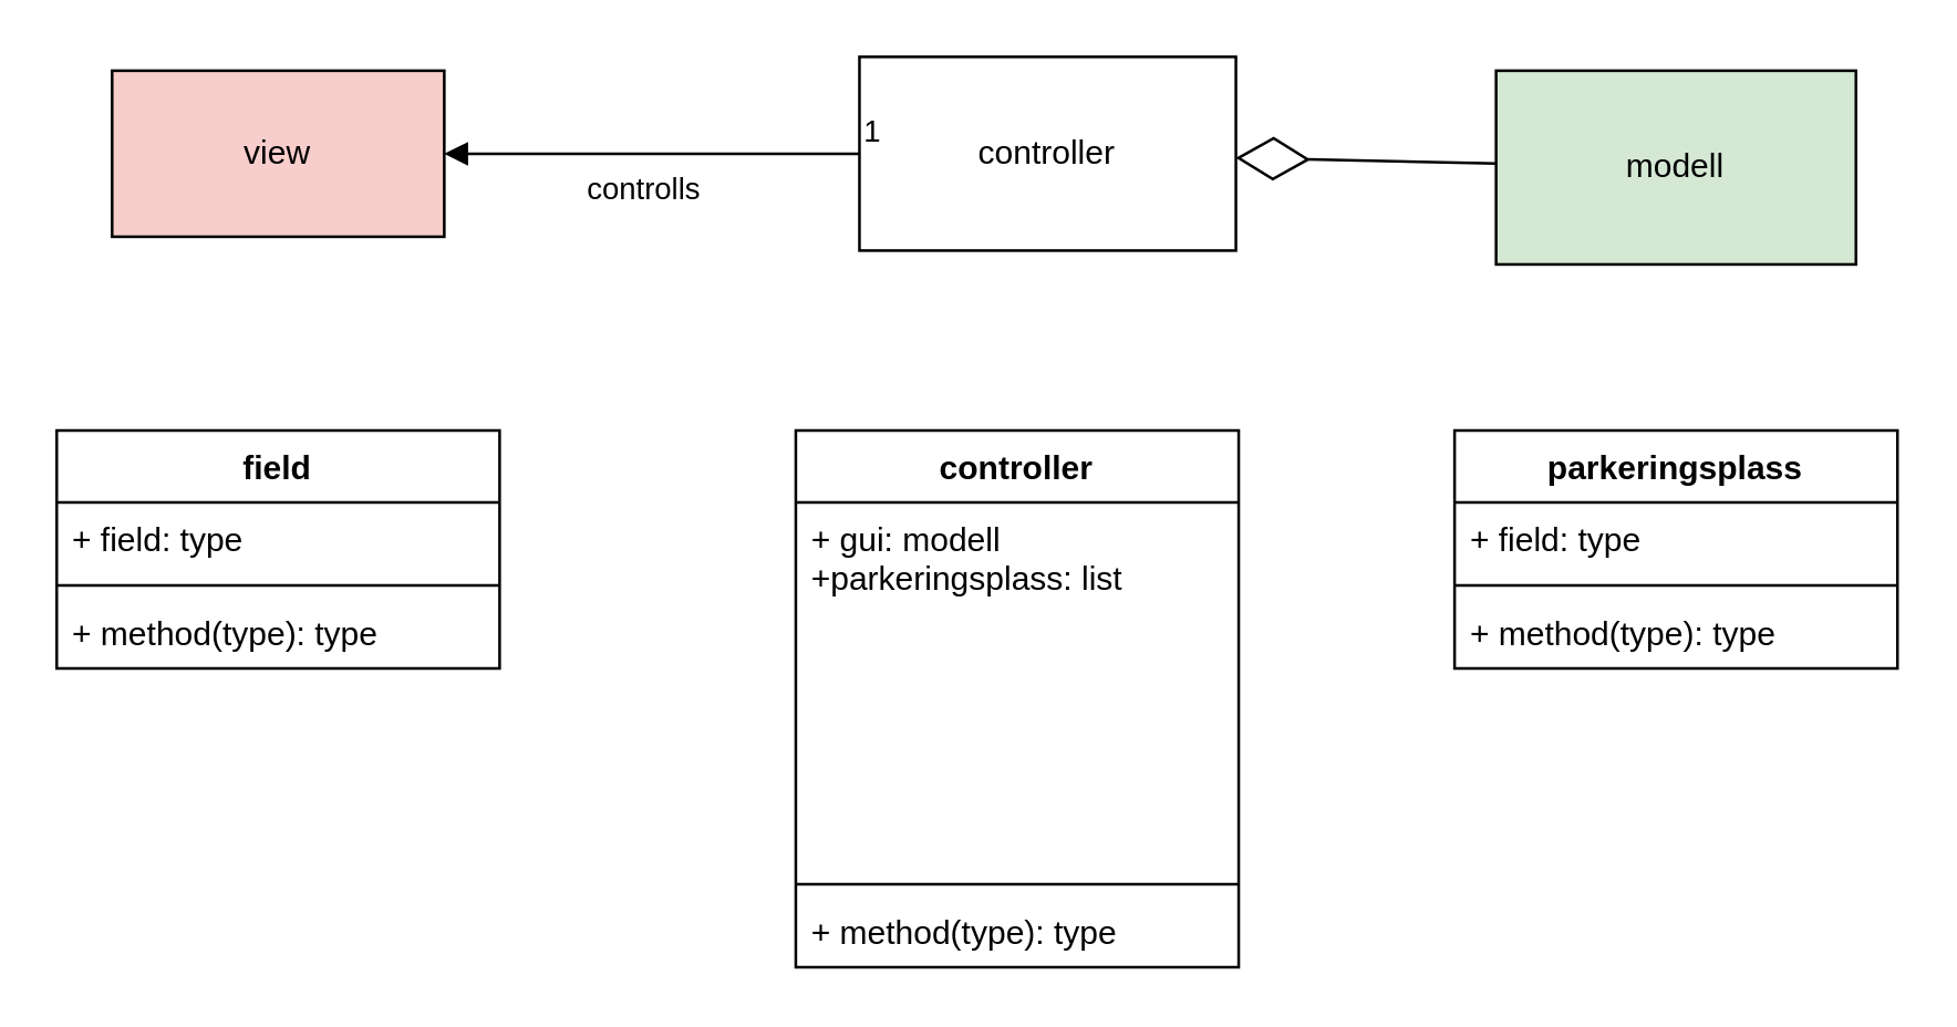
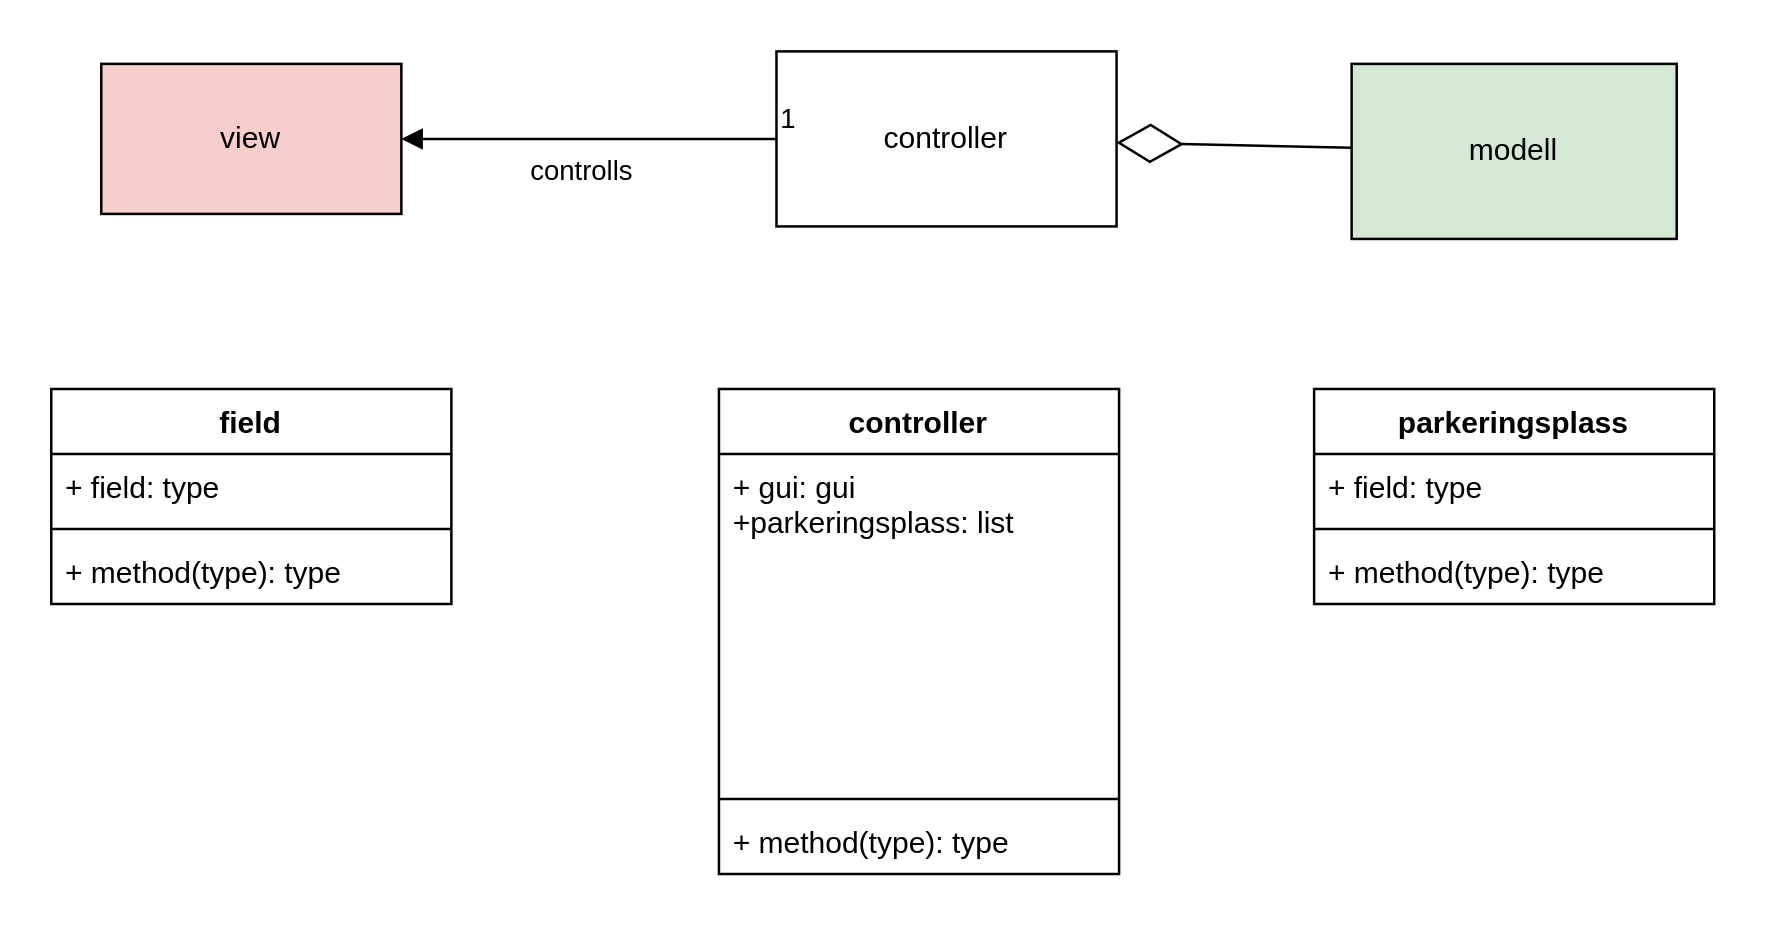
  <mxCell id="0" />
  <mxCell id="1" parent="0" />
  <mxCell id="2" value="view" style="rounded=0;whiteSpace=wrap;html=1;fillColor=#f8cecc;" vertex="1" parent="1"><mxGeometry x="40" y="25" width="120" height="60" as="geometry" /></mxCell>
  <mxCell id="3" value="controller" style="rounded=0;whiteSpace=wrap;html=1;" vertex="1" parent="1"><mxGeometry x="310" y="20" width="136" height="70" as="geometry" /></mxCell>
  <mxCell id="4" value="modell" style="rounded=0;whiteSpace=wrap;html=1;fillColor=#d5e8d4;" vertex="1" parent="1"><mxGeometry x="540" y="25" width="130" height="70" as="geometry" /></mxCell>
  <mxCell id="5" value="field" style="swimlane;fontStyle=1;align=center;verticalAlign=top;childLayout=stackLayout;horizontal=1;startSize=26;horizontalStack=0;resizeParent=1;resizeParentMax=0;resizeLast=0;collapsible=1;marginBottom=0;" vertex="1" parent="1"><mxGeometry x="20" y="155" width="160" height="86" as="geometry" /></mxCell>
  <mxCell id="6" value="+ field: type" style="text;strokeColor=none;fillColor=none;align=left;verticalAlign=top;spacingLeft=4;spacingRight=4;overflow=hidden;rotatable=0;points=[[0,0.5],[1,0.5]];portConstraint=eastwest;" vertex="1" parent="5"><mxGeometry y="26" width="160" height="26" as="geometry" /></mxCell>
  <mxCell id="7" value="" style="line;strokeWidth=1;fillColor=none;align=left;verticalAlign=middle;spacingTop=-1;spacingLeft=3;spacingRight=3;rotatable=0;labelPosition=right;points=[];portConstraint=eastwest;" vertex="1" parent="5"><mxGeometry y="52" width="160" height="8" as="geometry" /></mxCell>
  <mxCell id="8" value="+ method(type): type" style="text;strokeColor=none;fillColor=none;align=left;verticalAlign=top;spacingLeft=4;spacingRight=4;overflow=hidden;rotatable=0;points=[[0,0.5],[1,0.5]];portConstraint=eastwest;" vertex="1" parent="5"><mxGeometry y="60" width="160" height="26" as="geometry" /></mxCell>
  <mxCell id="9" value="controlls" style="endArrow=block;endFill=1;html=1;edgeStyle=orthogonalEdgeStyle;align=left;verticalAlign=top;" edge="1" parent="1" source="3" target="2"><mxGeometry x="0.333" relative="1" as="geometry"><mxPoint x="240" y="35" as="sourcePoint" /><mxPoint x="480" y="275" as="targetPoint" /><mxPoint as="offset" /></mxGeometry></mxCell>
  <mxCell id="10" value="1" style="edgeLabel;resizable=0;html=1;align=left;verticalAlign=bottom;" connectable="0" vertex="1" parent="9"><mxGeometry x="-1" relative="1" as="geometry" /></mxCell>
  <mxCell id="11" value="" style="endArrow=diamondThin;endFill=0;endSize=24;html=1;" edge="1" parent="1" source="4" target="3"><mxGeometry width="160" relative="1" as="geometry"><mxPoint x="320" y="275" as="sourcePoint" /><mxPoint x="480" y="275" as="targetPoint" /></mxGeometry></mxCell>
  <mxCell id="12" value="controller" style="swimlane;fontStyle=1;align=center;verticalAlign=top;childLayout=stackLayout;horizontal=1;startSize=26;horizontalStack=0;resizeParent=1;resizeParentMax=0;resizeLast=0;collapsible=1;marginBottom=0;" vertex="1" parent="1"><mxGeometry x="287" y="155" width="160" height="194" as="geometry" /></mxCell>
- <mxCell id="13" value="+ gui: modell&#10;+parkeringsplass: list&#10;" style="text;strokeColor=none;fillColor=none;align=left;verticalAlign=top;spacingLeft=4;spacingRight=4;overflow=hidden;rotatable=0;points=[[0,0.5],[1,0.5]];portConstraint=eastwest;" vertex="1" parent="12"><mxGeometry y="26" width="160" height="134" as="geometry" /></mxCell>
+ <mxCell id="13" value="+ gui: gui&#10;+parkeringsplass: list&#10;" style="text;strokeColor=none;fillColor=none;align=left;verticalAlign=top;spacingLeft=4;spacingRight=4;overflow=hidden;rotatable=0;points=[[0,0.5],[1,0.5]];portConstraint=eastwest;" vertex="1" parent="12"><mxGeometry y="26" width="160" height="134" as="geometry" /></mxCell>
  <mxCell id="14" value="" style="line;strokeWidth=1;fillColor=none;align=left;verticalAlign=middle;spacingTop=-1;spacingLeft=3;spacingRight=3;rotatable=0;labelPosition=right;points=[];portConstraint=eastwest;" vertex="1" parent="12"><mxGeometry y="160" width="160" height="8" as="geometry" /></mxCell>
  <mxCell id="15" value="+ method(type): type" style="text;strokeColor=none;fillColor=none;align=left;verticalAlign=top;spacingLeft=4;spacingRight=4;overflow=hidden;rotatable=0;points=[[0,0.5],[1,0.5]];portConstraint=eastwest;" vertex="1" parent="12"><mxGeometry y="168" width="160" height="26" as="geometry" /></mxCell>
  <mxCell id="16" value="parkeringsplass" style="swimlane;fontStyle=1;align=center;verticalAlign=top;childLayout=stackLayout;horizontal=1;startSize=26;horizontalStack=0;resizeParent=1;resizeParentMax=0;resizeLast=0;collapsible=1;marginBottom=0;" vertex="1" parent="1"><mxGeometry x="525" y="155" width="160" height="86" as="geometry" /></mxCell>
  <mxCell id="17" value="+ field: type" style="text;strokeColor=none;fillColor=none;align=left;verticalAlign=top;spacingLeft=4;spacingRight=4;overflow=hidden;rotatable=0;points=[[0,0.5],[1,0.5]];portConstraint=eastwest;" vertex="1" parent="16"><mxGeometry y="26" width="160" height="26" as="geometry" /></mxCell>
  <mxCell id="18" value="" style="line;strokeWidth=1;fillColor=none;align=left;verticalAlign=middle;spacingTop=-1;spacingLeft=3;spacingRight=3;rotatable=0;labelPosition=right;points=[];portConstraint=eastwest;" vertex="1" parent="16"><mxGeometry y="52" width="160" height="8" as="geometry" /></mxCell>
  <mxCell id="19" value="+ method(type): type" style="text;strokeColor=none;fillColor=none;align=left;verticalAlign=top;spacingLeft=4;spacingRight=4;overflow=hidden;rotatable=0;points=[[0,0.5],[1,0.5]];portConstraint=eastwest;" vertex="1" parent="16"><mxGeometry y="60" width="160" height="26" as="geometry" /></mxCell>
